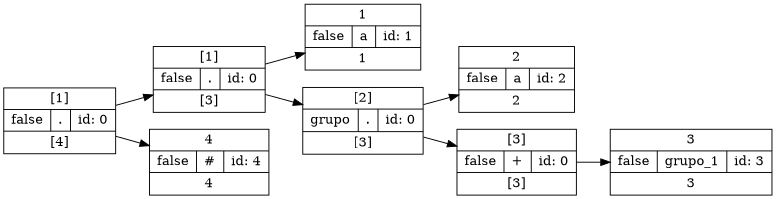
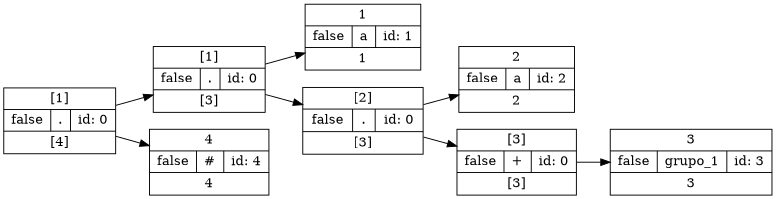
  digraph {
    rankdir=LR
    node [shape=record]
    n1 [label="[1]|{false|{.}|id: 0}|[4]"]
    n2 [label="[1]|{false|{.}|id: 0}|[3]"]
    n3 [label="4|{false|{#}|id: 4}|4"]
    n4 [label="1|{false|{a}|id: 1}|1"]
-   n5 [label="[2]|{grupo|{.}|id: 0}|[3]"]
+   n5 [label="[2]|{false|{.}|id: 0}|[3]"]
    n6 [label="2|{false|{a}|id: 2}|2"]
    n7 [label="[3]|{false|{+}|id: 0}|[3]"]
    n8 [label="3|{false|{grupo_1}|id: 3}|3"]
    n1 -> n2
    n1 -> n3
    n2 -> n4
    n2 -> n5
    n5 -> n6
    n5 -> n7
    n7 -> n8
  }
